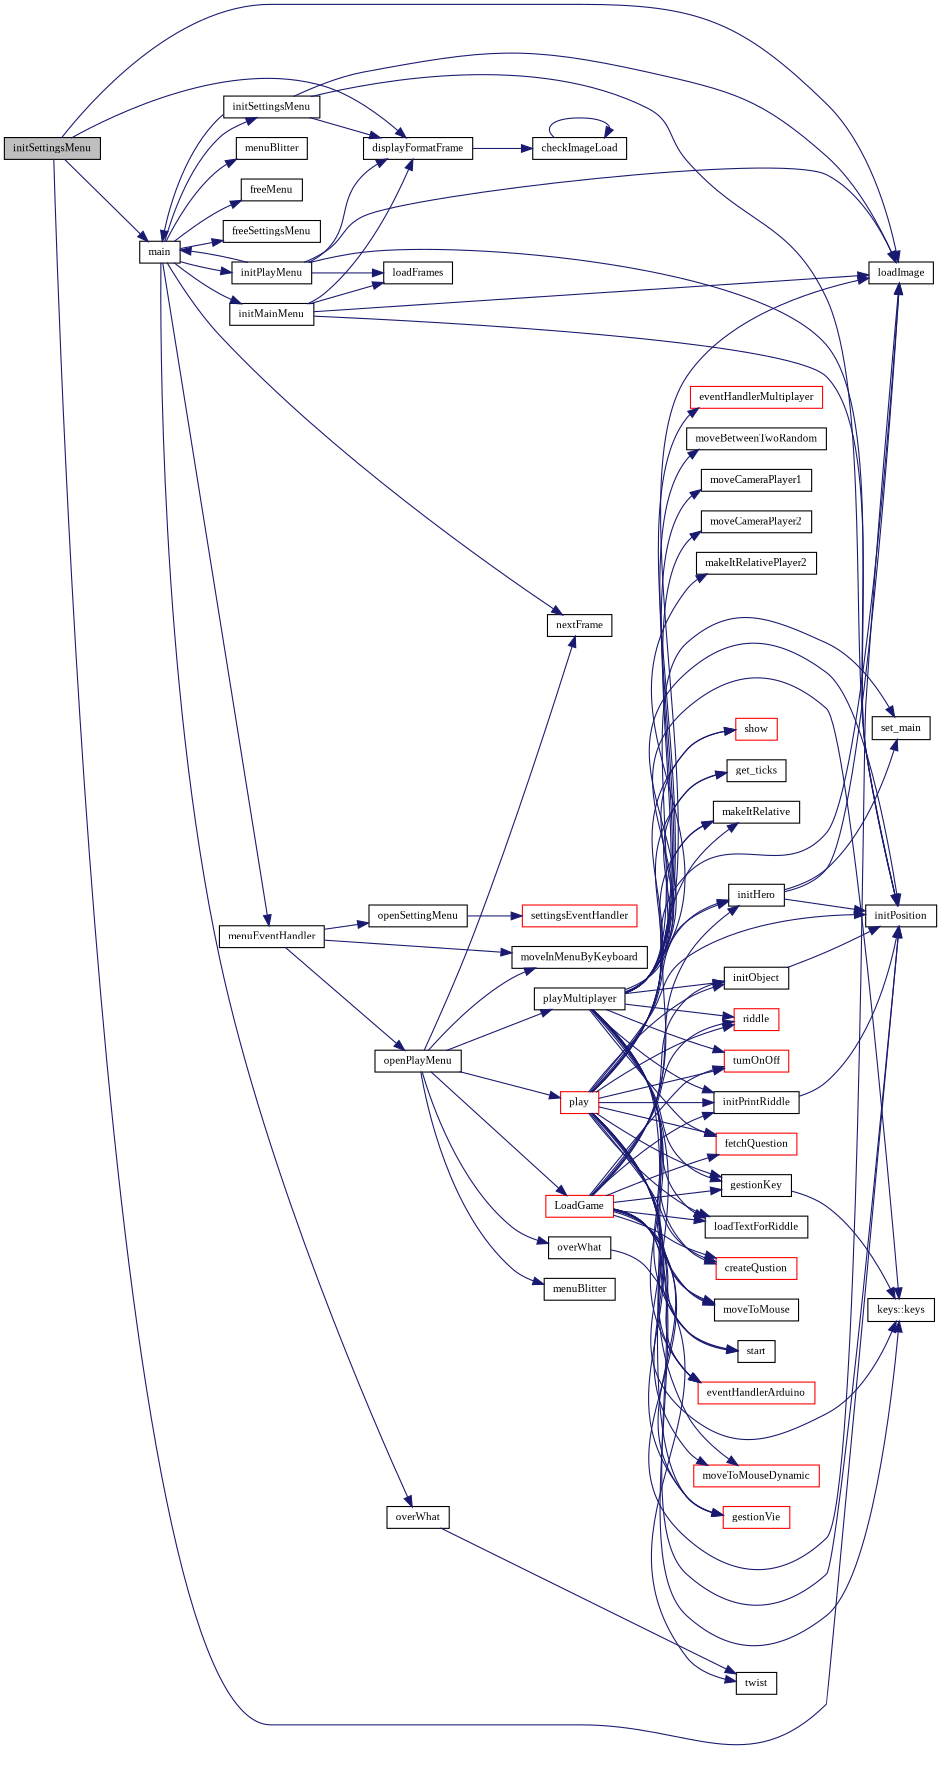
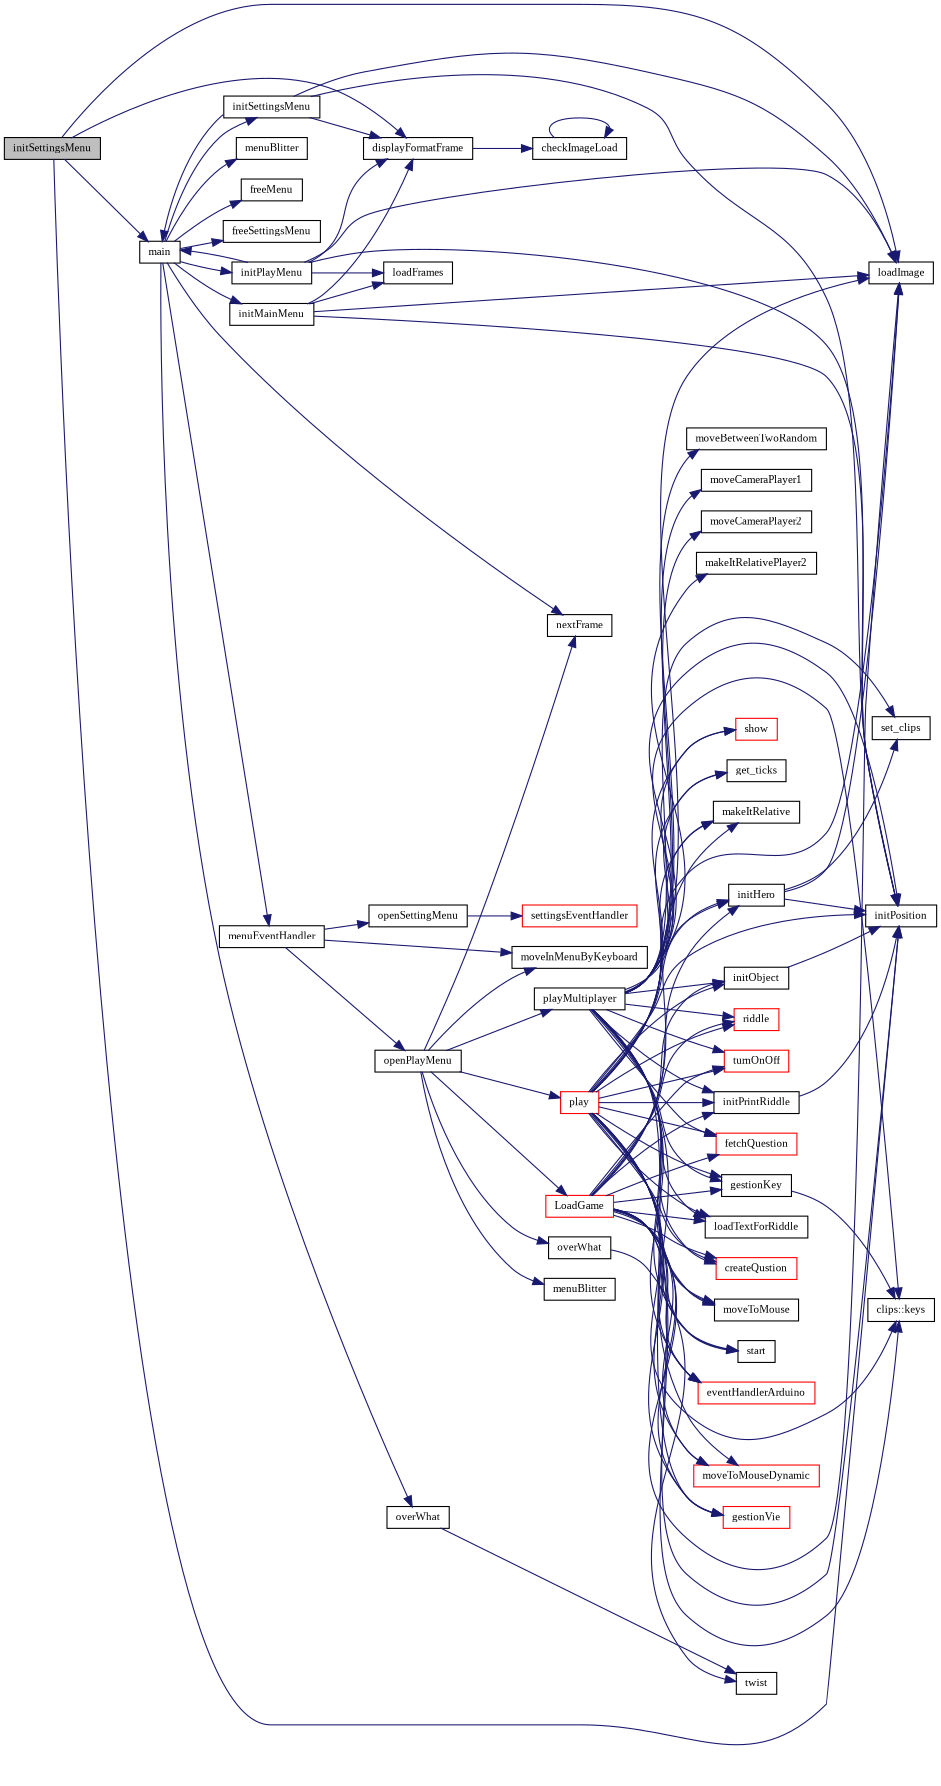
  digraph {
    fontname="Liberation Serif"
    rankdir=LR
    node [color=black fillcolor=white fontname="Liberation Serif" fontsize=10 shape=record style=filled]
    edge [color=midnightblue fontname="Liberation Serif" fontsize=10 labelfontname=Roboto labelfontsize=10 style=solid]
    n1 [fillcolor=grey75 fontcolor=black height=0.2 label=initSettingsMenu width=0.4]
    n2 [height=0.2 label=main width=0.4]
    n3 [height=0.2 label=loadImage width=0.4]
    n4 [height=0.2 label=displayFormatFrame width=0.4]
    n5 [height=0.2 label=initPosition width=0.4]
    n6 [height=0.2 label=initMainMenu width=0.4]
    n7 [height=0.2 label=initPlayMenu width=0.4]
    n8 [height=0.2 label=initSettingsMenu width=0.4]
    n9 [height=0.2 label=menuEventHandler width=0.4]
    n10 [height=0.2 label=nextFrame width=0.4]
    n11 [height=0.2 label=overWhat width=0.4]
    n12 [height=0.2 label=menuBlitter width=0.4]
    n13 [height=0.2 label=freeMenu width=0.4]
    n14 [height=0.2 label=freeSettingsMenu width=0.4]
    n15 [height=0.2 label=checkImageLoad width=0.4]
    n16 [height=0.2 label=loadFrames width=0.4]
    n17 [height=0.2 label=openPlayMenu width=0.4]
    n18 [height=0.2 label=moveInMenuByKeyboard width=0.4]
    n19 [height=0.2 label=openSettingMenu width=0.4]
    n20 [height=0.2 label=twist width=0.4]
    n21 [height=0.2 label=playMultiplayer width=0.4]
    n22 [color=red height=0.2 label=LoadGame width=0.4]
    n23 [color=red height=0.2 label=play width=0.4]
    n24 [height=0.2 label=overWhat width=0.4]
    n25 [height=0.2 label=menuBlitter width=0.4]
    n26 [color=red height=0.2 label=settingsEventHandler width=0.4]
-   n27 [height=0.2 label="keys::keys" width=0.4]
-   n28 [height=0.2 label=set_main width=0.4]
+   n27 [height=0.2 label="clips::keys" width=0.4]
+   n28 [height=0.2 label=set_clips width=0.4]
    n29 [height=0.2 label=initHero width=0.4]
    n30 [height=0.2 label=initObject width=0.4]
    n31 [color=red height=0.2 label=fetchQuestion width=0.4]
    n32 [height=0.2 label=loadTextForRiddle width=0.4]
    n33 [height=0.2 label=initPrintRiddle width=0.4]
    n34 [color=red height=0.2 label=createQustion width=0.4]
    n35 [height=0.2 label=moveToMouse width=0.4]
    n36 [height=0.2 label=start width=0.4]
    n37 [color=red height=0.2 label=eventHandlerArduino width=0.4]
-   n38 [color=red height=0.2 label=eventHandlerMultiplayer width=0.4]
    n39 [color=red height=0.2 label=moveToMouseDynamic width=0.4]
    n40 [height=0.2 label=moveBetweenTwoRandom width=0.4]
    n41 [height=0.2 label=moveCameraPlayer1 width=0.4]
    n42 [height=0.2 label=moveCameraPlayer2 width=0.4]
    n43 [color=red height=0.2 label=gestionVie width=0.4]
    n44 [height=0.2 label=makeItRelative width=0.4]
    n45 [height=0.2 label=makeItRelativePlayer2 width=0.4]
    n46 [color=red height=0.2 label=show width=0.4]
    n47 [color=red height=0.2 label=riddle width=0.4]
    n48 [color=red height=0.2 label=turnOnOff width=0.4]
    n49 [height=0.2 label=gestionKey width=0.4]
    n50 [height=0.2 label=get_ticks width=0.4]
    n1 -> n2
    n1 -> n3
    n1 -> n4
    n1 -> n5
    n2 -> n6
    n2 -> n7
    n2 -> n8
    n2 -> n9
    n2 -> n10
    n2 -> n11
    n2 -> n12
    n2 -> n13
    n2 -> n14
    n4 -> n15
    n6 -> n3
    n6 -> n4
    n6 -> n5
    n6 -> n16
    n7 -> n2
    n7 -> n3
    n7 -> n4
    n7 -> n5
    n7 -> n16
    n8 -> n2
    n8 -> n3
    n8 -> n4
    n8 -> n5
    n9 -> n17
    n9 -> n18
    n9 -> n19
    n11 -> n20
    n15 -> n15
    n17 -> n10
    n17 -> n18
    n17 -> n21
    n17 -> n22
    n17 -> n23
    n17 -> n24
    n17 -> n25
    n19 -> n26
    n21 -> n3
    n21 -> n5
    n21 -> n27
    n21 -> n28
    n21 -> n29
    n21 -> n30
    n21 -> n31
    n21 -> n32
    n21 -> n33
    n21 -> n34
    n21 -> n35
    n21 -> n36
    n21 -> n37
-   n21 -> n38
    n21 -> n39
    n21 -> n40
    n21 -> n41
    n21 -> n42
    n21 -> n43
    n21 -> n44
    n21 -> n45
    n21 -> n46
    n21 -> n47
    n21 -> n48
    n21 -> n49
    n21 -> n50
    n22 -> n3
    n22 -> n5
    n22 -> n27
    n22 -> n29
    n22 -> n30
    n22 -> n31
    n22 -> n32
    n22 -> n33
    n22 -> n34
    n22 -> n35
    n22 -> n36
    n22 -> n37
+   n22 -> n39
    n22 -> n43
    n22 -> n44
    n22 -> n47
    n22 -> n48
    n22 -> n49
    n23 -> n3
    n23 -> n5
    n23 -> n27
    n23 -> n29
    n23 -> n30
    n23 -> n31
    n23 -> n32
    n23 -> n33
    n23 -> n34
    n23 -> n35
    n23 -> n36
    n23 -> n37
    n23 -> n39
    n23 -> n43
    n23 -> n44
    n23 -> n46
    n23 -> n47
    n23 -> n48
    n23 -> n49
    n23 -> n50
    n24 -> n20
    n29 -> n3
    n29 -> n5
    n29 -> n28
    n30 -> n5
    n33 -> n5
    n49 -> n27
  }
